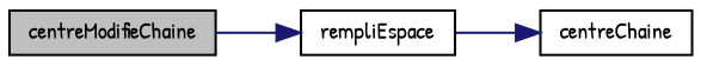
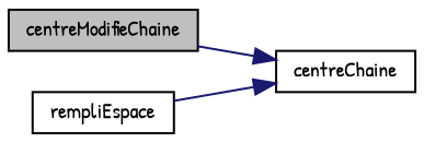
  digraph {
    fontname="Patrick Hand"
    rankdir=LR
    node [color=black fillcolor=white fontname="Patrick Hand" fontsize=10 shape=record style=filled]
    edge [color=midnightblue fontname="Patrick Hand" fontsize=10 labelfontname=Helvetica labelfontsize=10 style=solid]
    n1 [fillcolor=grey75 fontcolor=black height=0.2 label=centreModifieChaine width=0.4]
    n2 [height=0.2 label=centreChaine width=0.4]
    n3 [height=0.2 label=rempliEspace width=0.4]
-   n1 -> n3
+   n1 -> n2
    n3 -> n2
  }
